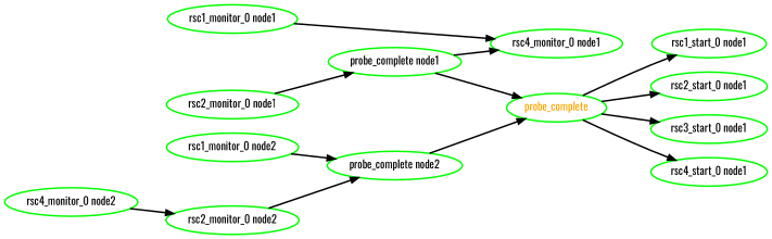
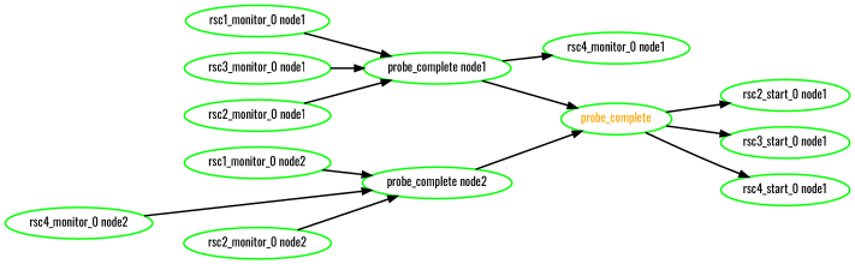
  digraph {
    fontname=Oswald
    rankdir=LR
    node [color=green fontcolor=black fontname=Oswald style=bold]
    edge [fontname=Oswald style=bold]
    probe_complete [fontcolor=orange]
    "probe_complete node1"
    "rsc4_monitor_0 node1"
-   "rsc1_start_0 node1"
    "rsc2_start_0 node1"
    "rsc3_start_0 node1"
    "rsc4_start_0 node1"
    "probe_complete node2"
    "rsc1_monitor_0 node1"
    "rsc1_monitor_0 node2"
    "rsc2_monitor_0 node1"
    "rsc2_monitor_0 node2"
+   "rsc3_monitor_0 node1"
    "rsc4_monitor_0 node2"
-   probe_complete -> "rsc1_start_0 node1"
    probe_complete -> "rsc2_start_0 node1"
    probe_complete -> "rsc3_start_0 node1"
    probe_complete -> "rsc4_start_0 node1"
    "probe_complete node1" -> probe_complete
    "probe_complete node1" -> "rsc4_monitor_0 node1"
    "probe_complete node2" -> probe_complete
-   "rsc1_monitor_0 node1" -> "rsc4_monitor_0 node1"
+   "rsc1_monitor_0 node1" -> "probe_complete node1"
    "rsc1_monitor_0 node2" -> "probe_complete node2"
    "rsc2_monitor_0 node1" -> "probe_complete node1"
    "rsc2_monitor_0 node2" -> "probe_complete node2"
-   "rsc4_monitor_0 node2" -> "rsc2_monitor_0 node2"
+   "rsc3_monitor_0 node1" -> "probe_complete node1"
+   "rsc4_monitor_0 node2" -> "probe_complete node2"
  }
